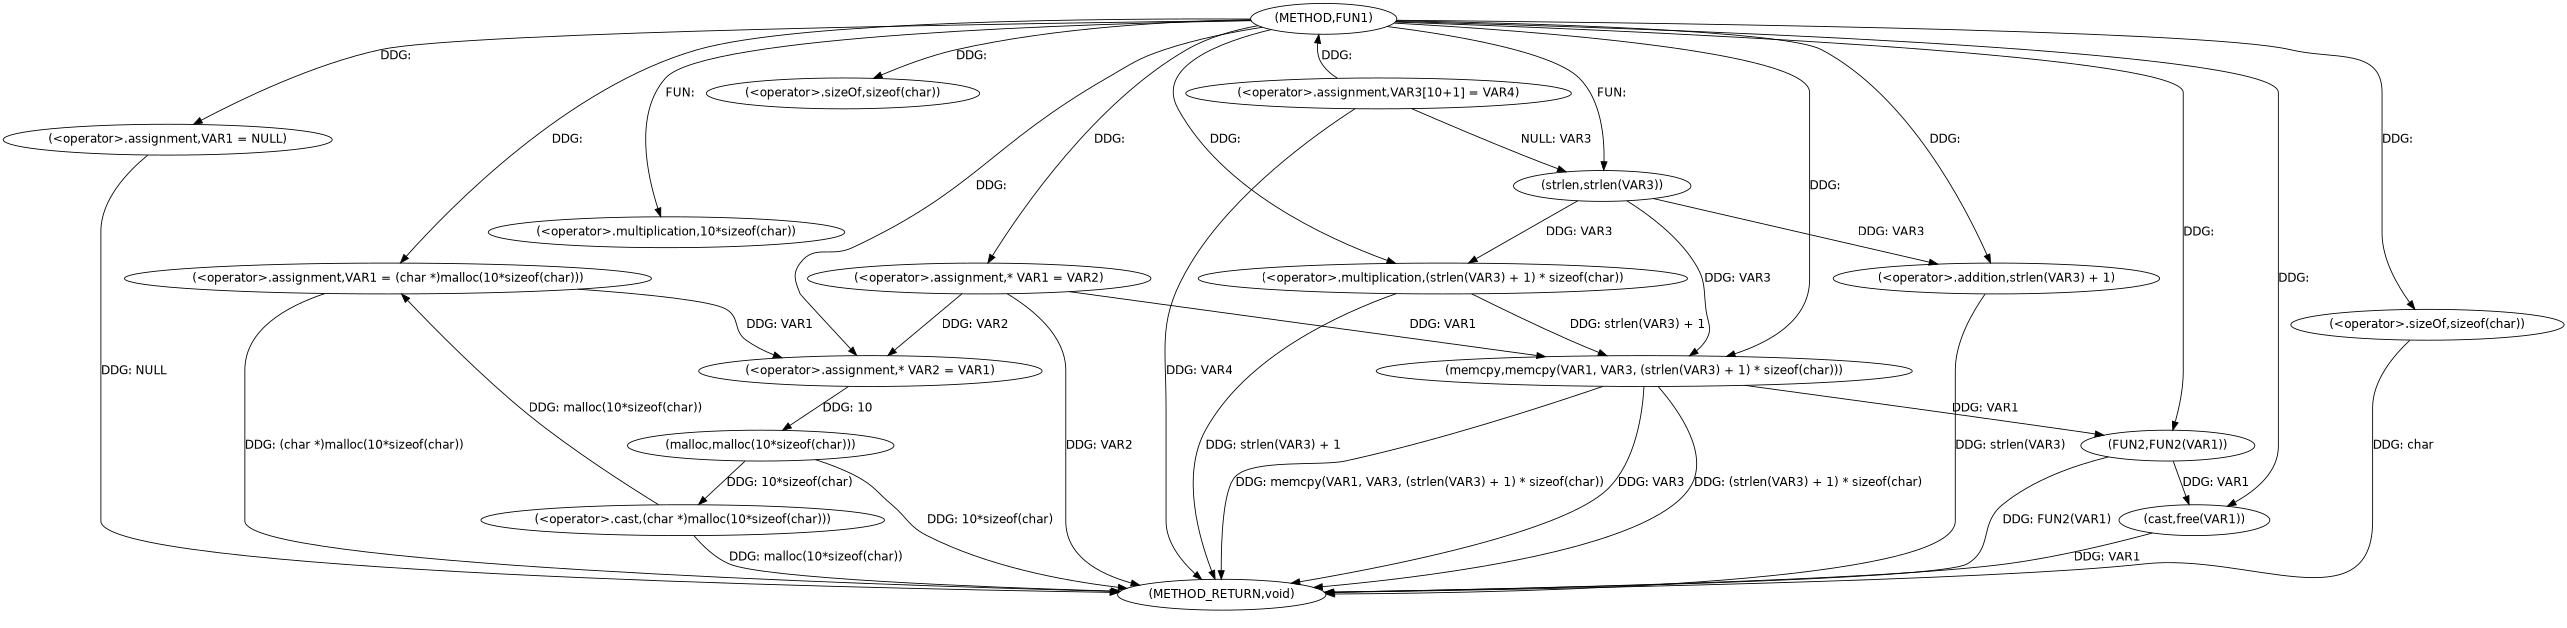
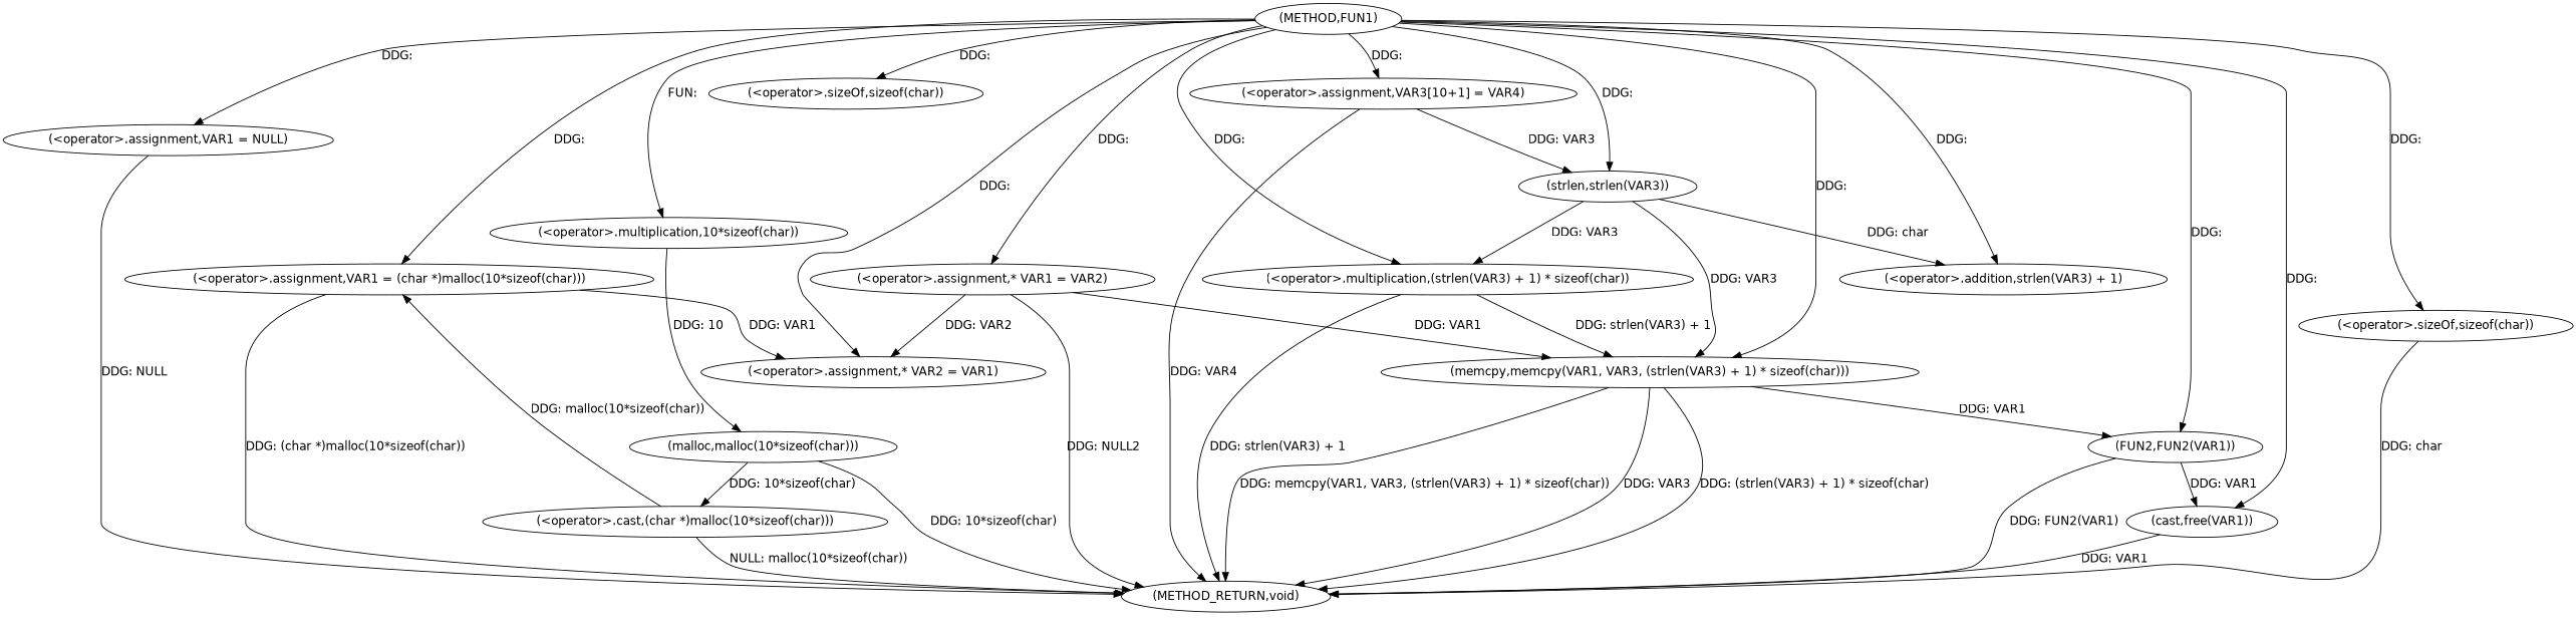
  digraph {
    fontname="DejaVu Sans"
    node [fontname="DejaVu Sans"]
    edge [fontname="DejaVu Sans"]
    n1 [label="(METHOD,FUN1)"]
    n2 [label="(<operator>.assignment,VAR1 = NULL)"]
    n3 [label="(<operator>.assignment,VAR1 = (char *)malloc(10*sizeof(char)))"]
    n4 [label="(<operator>.multiplication,10*sizeof(char))"]
    n5 [label="(<operator>.sizeOf,sizeof(char))"]
    n6 [label="(<operator>.assignment,* VAR2 = VAR1)"]
    n7 [label="(<operator>.assignment,* VAR1 = VAR2)"]
    n8 [label="(<operator>.assignment,VAR3[10+1] = VAR4)"]
    n9 [label="(memcpy,memcpy(VAR1, VAR3, (strlen(VAR3) + 1) * sizeof(char)))"]
    n10 [label="(<operator>.multiplication,(strlen(VAR3) + 1) * sizeof(char))"]
    n11 [label="(<operator>.addition,strlen(VAR3) + 1)"]
    n12 [label="(strlen,strlen(VAR3))"]
    n13 [label="(<operator>.sizeOf,sizeof(char))"]
    n14 [label="(FUN2,FUN2(VAR1))"]
    n15 [label="(cast,free(VAR1))"]
    n16 [label="(METHOD_RETURN,void)"]
    n17 [label="(malloc,malloc(10*sizeof(char)))"]
    n18 [label="(<operator>.cast,(char *)malloc(10*sizeof(char)))"]
    n1 -> n2 [label="DDG: "]
    n1 -> n3 [label="DDG: "]
    n1 -> n4 [label="FUN: "]
    n1 -> n5 [label="DDG: "]
    n1 -> n6 [label="DDG: "]
    n1 -> n7 [label="DDG: "]
-   n8 -> n1 [label="DDG: "]
+   n1 -> n8 [label="DDG: "]
    n1 -> n9 [label="DDG: "]
    n1 -> n10 [label="DDG: "]
    n1 -> n11 [label="DDG: "]
-   n1 -> n12 [label="FUN: "]
+   n1 -> n12 [label="DDG: "]
    n1 -> n13 [label="DDG: "]
    n1 -> n14 [label="DDG: "]
    n1 -> n15 [label="DDG: "]
    n2 -> n16 [label="DDG: NULL"]
    n3 -> n6 [label="DDG: VAR1"]
    n3 -> n16 [label="DDG: (char *)malloc(10*sizeof(char))"]
-   n6 -> n17 [label="DDG: 10"]
+   n4 -> n17 [label="DDG: 10"]
    n7 -> n6 [label="DDG: VAR2"]
    n7 -> n9 [label="DDG: VAR1"]
-   n7 -> n16 [label="DDG: VAR2"]
-   n8 -> n12 [label="NULL: VAR3"]
+   n7 -> n16 [label="DDG: NULL2"]
+   n8 -> n12 [label="DDG: VAR3"]
    n8 -> n16 [label="DDG: VAR4"]
    n9 -> n14 [label="DDG: VAR1"]
    n9 -> n16 [label="DDG: VAR3"]
    n9 -> n16 [label="DDG: (strlen(VAR3) + 1) * sizeof(char)"]
    n9 -> n16 [label="DDG: memcpy(VAR1, VAR3, (strlen(VAR3) + 1) * sizeof(char))"]
    n10 -> n9 [label="DDG: strlen(VAR3) + 1"]
    n10 -> n16 [label="DDG: strlen(VAR3) + 1"]
-   n11 -> n16 [label="DDG: strlen(VAR3)"]
    n12 -> n9 [label="DDG: VAR3"]
    n12 -> n10 [label="DDG: VAR3"]
-   n12 -> n11 [label="DDG: VAR3"]
+   n12 -> n11 [label="DDG: char"]
    n13 -> n16 [label="DDG: char"]
    n14 -> n15 [label="DDG: VAR1"]
    n14 -> n16 [label="DDG: FUN2(VAR1)"]
    n15 -> n16 [label="DDG: VAR1"]
    n17 -> n16 [label="DDG: 10*sizeof(char)"]
    n17 -> n18 [label="DDG: 10*sizeof(char)"]
    n18 -> n3 [label="DDG: malloc(10*sizeof(char))"]
-   n18 -> n16 [label="DDG: malloc(10*sizeof(char))"]
+   n18 -> n16 [label="NULL: malloc(10*sizeof(char))"]
  }
